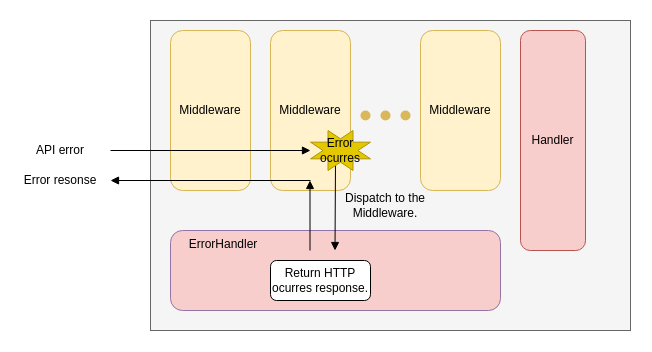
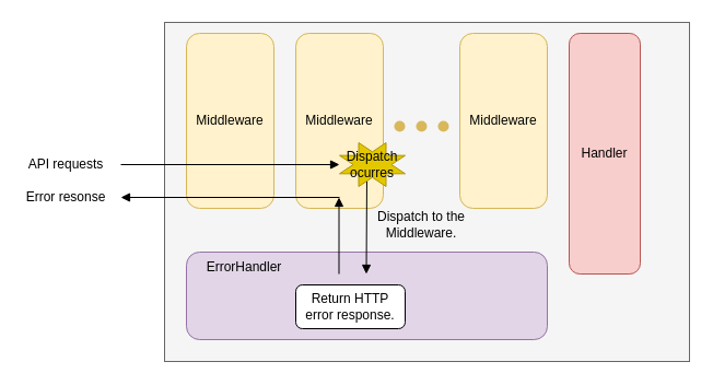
  <mxCell id="0" />
  <mxCell id="1" parent="0" />
  <mxCell id="2" value="" style="rounded=0;whiteSpace=wrap;html=1;horizontal=1;verticalAlign=top;fillColor=#f5f5f5;fontColor=#333333;strokeColor=#666666;" parent="1" vertex="1"><mxGeometry x="150" y="20" width="480" height="310" as="geometry" /></mxCell>
  <mxCell id="3" value="Handler" style="rounded=1;whiteSpace=wrap;html=1;fillColor=#f8cecc;strokeColor=#b85450;" parent="1" vertex="1"><mxGeometry x="520" y="30" width="65" height="220" as="geometry" /></mxCell>
  <mxCell id="4" value="Middleware" style="rounded=1;whiteSpace=wrap;html=1;fillColor=#fff2cc;strokeColor=#d6b656;" parent="1" vertex="1"><mxGeometry x="420" y="30" width="80" height="160" as="geometry" /></mxCell>
  <mxCell id="5" value="Middleware" style="rounded=1;whiteSpace=wrap;html=1;fillColor=#fff2cc;strokeColor=#d6b656;" parent="1" vertex="1"><mxGeometry x="270" y="30" width="80" height="160" as="geometry" /></mxCell>
  <mxCell id="6" value="Middleware" style="rounded=1;whiteSpace=wrap;html=1;fillColor=#fff2cc;strokeColor=#d6b656;" parent="1" vertex="1"><mxGeometry x="170" y="30" width="80" height="160" as="geometry" /></mxCell>
  <mxCell id="7" value="" style="ellipse;whiteSpace=wrap;html=1;aspect=fixed;fillColor=#d8b85b;strokeColor=none;" parent="1" vertex="1"><mxGeometry x="360" y="110" width="10" height="10" as="geometry" /></mxCell>
  <mxCell id="8" value="" style="ellipse;whiteSpace=wrap;html=1;aspect=fixed;fillColor=#d8b85b;strokeColor=none;" parent="1" vertex="1"><mxGeometry x="380" y="110" width="10" height="10" as="geometry" /></mxCell>
  <mxCell id="9" value="" style="ellipse;whiteSpace=wrap;html=1;aspect=fixed;fillColor=#d8b85b;strokeColor=none;" parent="1" vertex="1"><mxGeometry x="400" y="110" width="10" height="10" as="geometry" /></mxCell>
- <mxCell id="10" value="&amp;nbsp; &amp;nbsp; &amp;nbsp;ErrorHandler" style="rounded=1;whiteSpace=wrap;html=1;fillColor=#f8cecc;strokeColor=#9673a6;horizontal=1;align=left;verticalAlign=top;" vertex="1" parent="1"><mxGeometry x="170" y="230" width="330" height="80" as="geometry" /></mxCell>
+ <mxCell id="10" value="&amp;nbsp; &amp;nbsp; &amp;nbsp;ErrorHandler" style="rounded=1;whiteSpace=wrap;html=1;fillColor=#e1d5e7;strokeColor=#9673a6;horizontal=1;align=left;verticalAlign=top;" vertex="1" parent="1"><mxGeometry x="170" y="230" width="330" height="80" as="geometry" /></mxCell>
  <mxCell id="11" value="" style="endArrow=block;html=1;endFill=1;" edge="1" parent="1"><mxGeometry width="50" height="50" relative="1" as="geometry"><mxPoint x="110" y="150" as="sourcePoint" /><mxPoint x="310" y="150" as="targetPoint" /></mxGeometry></mxCell>
  <mxCell id="12" value="" style="endArrow=block;html=1;endFill=1;" edge="1" parent="1"><mxGeometry width="50" height="50" relative="1" as="geometry"><mxPoint x="335" y="160" as="sourcePoint" /><mxPoint x="334.5" y="250" as="targetPoint" /></mxGeometry></mxCell>
  <mxCell id="13" value="" style="endArrow=block;html=1;endFill=1;" edge="1" parent="1"><mxGeometry width="50" height="50" relative="1" as="geometry"><mxPoint x="309.5" y="250" as="sourcePoint" /><mxPoint x="309.5" y="180" as="targetPoint" /></mxGeometry></mxCell>
  <mxCell id="14" value="" style="endArrow=block;html=1;endFill=1;" edge="1" parent="1"><mxGeometry width="50" height="50" relative="1" as="geometry"><mxPoint x="310" y="180" as="sourcePoint" /><mxPoint x="110" y="180" as="targetPoint" /></mxGeometry></mxCell>
- <mxCell id="15" value="Return HTTP ocurres response." style="rounded=1;whiteSpace=wrap;html=1;" vertex="1" parent="1"><mxGeometry x="270" y="260" width="100" height="40" as="geometry" /></mxCell>
- <mxCell id="16" value="API error" style="text;html=1;strokeColor=none;fillColor=none;align=center;verticalAlign=middle;whiteSpace=wrap;rounded=0;" vertex="1" parent="1"><mxGeometry x="20" y="140" width="80" height="20" as="geometry" /></mxCell>
+ <mxCell id="15" value="Return HTTP error response." style="rounded=1;whiteSpace=wrap;html=1;" vertex="1" parent="1"><mxGeometry x="270" y="260" width="100" height="40" as="geometry" /></mxCell>
+ <mxCell id="16" value="API requests" style="text;html=1;strokeColor=none;fillColor=none;align=center;verticalAlign=middle;whiteSpace=wrap;rounded=0;" vertex="1" parent="1"><mxGeometry x="20" y="140" width="80" height="20" as="geometry" /></mxCell>
  <mxCell id="17" value="Error resonse" style="text;html=1;strokeColor=none;fillColor=none;align=center;verticalAlign=middle;whiteSpace=wrap;rounded=0;" vertex="1" parent="1"><mxGeometry x="20" y="170" width="80" height="20" as="geometry" /></mxCell>
  <mxCell id="18" value="" style="group" vertex="1" connectable="0" parent="1"><mxGeometry x="310" y="130" width="60" height="40" as="geometry" /></mxCell>
  <mxCell id="19" value="" style="verticalLabelPosition=bottom;verticalAlign=top;html=1;shape=mxgraph.basic.8_point_star;fillColor=#e3c800;fontColor=#000000;strokeColor=#B09500;" vertex="1" parent="18"><mxGeometry width="60" height="40" as="geometry" /></mxCell>
- <mxCell id="20" value="Error ocurres" style="text;html=1;strokeColor=none;fillColor=none;align=center;verticalAlign=middle;whiteSpace=wrap;rounded=0;" vertex="1" parent="18"><mxGeometry width="60" height="40" as="geometry" /></mxCell>
+ <mxCell id="20" value="Dispatch ocurres" style="text;html=1;strokeColor=none;fillColor=none;align=center;verticalAlign=middle;whiteSpace=wrap;rounded=0;" vertex="1" parent="18"><mxGeometry width="60" height="40" as="geometry" /></mxCell>
  <mxCell id="21" value="Dispatch to the Middleware." style="text;html=1;strokeColor=none;fillColor=none;align=center;verticalAlign=middle;whiteSpace=wrap;rounded=0;" vertex="1" parent="1"><mxGeometry x="340" y="190" width="90" height="30" as="geometry" /></mxCell>
